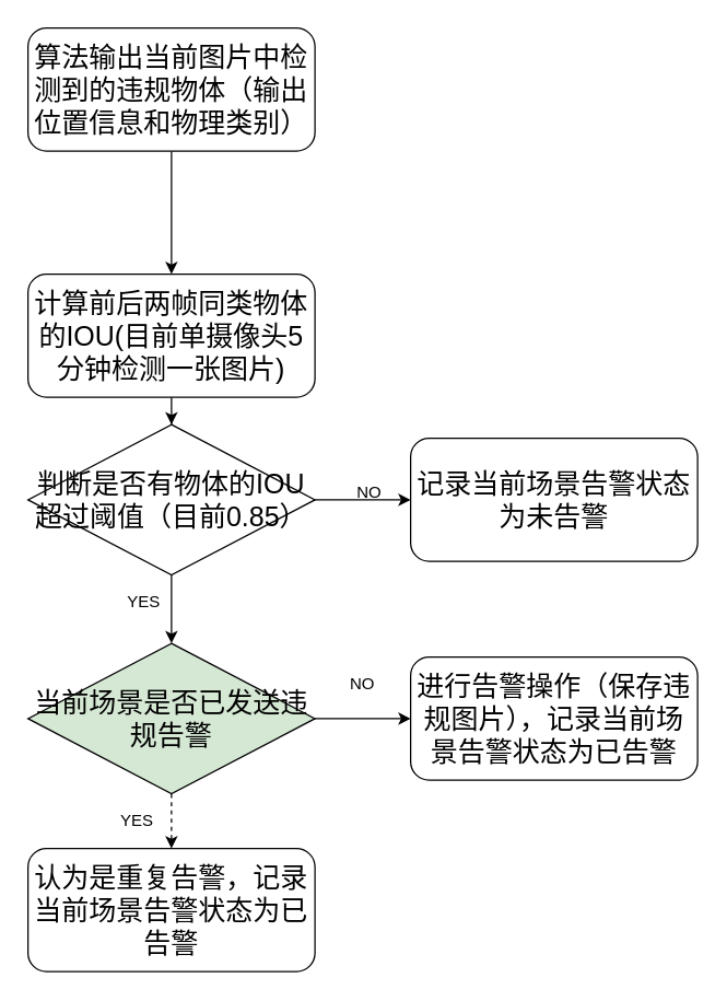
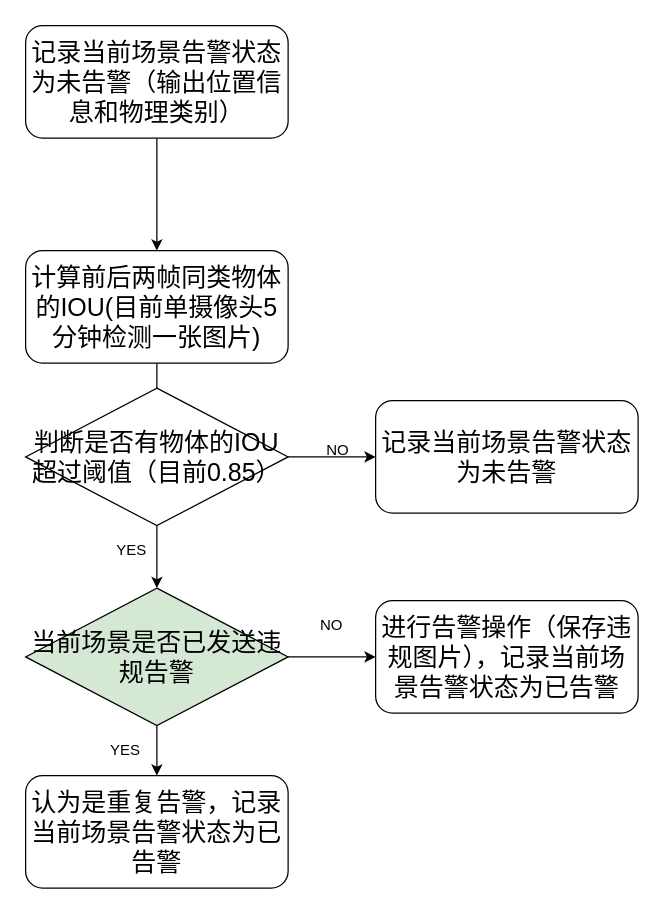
  <mxCell id="0" />
  <mxCell id="1" parent="0" />
  <mxCell id="2" value="" style="edgeStyle=orthogonalEdgeStyle;rounded=0;orthogonalLoop=1;jettySize=auto;html=1;entryX=0.5;entryY=0;entryDx=0;entryDy=0;" edge="1" parent="1" source="3" target="5"><mxGeometry relative="1" as="geometry"><mxPoint x="125" y="150" as="targetPoint" /></mxGeometry></mxCell>
- <mxCell id="3" value="&lt;font style=&quot;font-size: 20px&quot;&gt;算法输出当前图片中检测到的违规物体（输出位置信息和物理类别）&lt;/font&gt;" style="rounded=1;whiteSpace=wrap;html=1;" vertex="1" parent="1"><mxGeometry x="20" y="20" width="210" height="90" as="geometry" /></mxCell>
- <mxCell id="4" value="" style="edgeStyle=orthogonalEdgeStyle;rounded=0;orthogonalLoop=1;jettySize=auto;html=1;" edge="1" parent="1" source="5" target="8"><mxGeometry relative="1" as="geometry" /></mxCell>
+ <mxCell id="3" value="&lt;font style=&quot;font-size: 20px&quot;&gt;记录当前场景告警状态为未告警（输出位置信息和物理类别）&lt;/font&gt;" style="rounded=1;whiteSpace=wrap;html=1;" vertex="1" parent="1"><mxGeometry x="20" y="20" width="210" height="90" as="geometry" /></mxCell>
+ <mxCell id="4" value="" style="edgeStyle=orthogonalEdgeStyle;rounded=0;orthogonalLoop=1;jettySize=auto;html=1;endArrow=none;" edge="1" parent="1" source="5" target="8"><mxGeometry relative="1" as="geometry" /></mxCell>
  <mxCell id="5" value="&lt;span style=&quot;font-size: 20px&quot;&gt;计算前后两帧同类物体的IOU(目前单摄像头5分钟检测一张图片)&lt;/span&gt;" style="rounded=1;whiteSpace=wrap;html=1;" vertex="1" parent="1"><mxGeometry x="20" y="200" width="210" height="90" as="geometry" /></mxCell>
  <mxCell id="6" style="edgeStyle=orthogonalEdgeStyle;rounded=0;orthogonalLoop=1;jettySize=auto;html=1;entryX=0.5;entryY=0;entryDx=0;entryDy=0;" edge="1" parent="1" source="8" target="11"><mxGeometry relative="1" as="geometry" /></mxCell>
  <mxCell id="7" value="" style="edgeStyle=orthogonalEdgeStyle;rounded=0;orthogonalLoop=1;jettySize=auto;html=1;" edge="1" parent="1" source="8" target="13"><mxGeometry relative="1" as="geometry" /></mxCell>
  <mxCell id="8" value="&lt;font style=&quot;font-size: 20px&quot;&gt;判断是否有物体的IOU超过阈值（目前0.85）&lt;/font&gt;" style="rhombus;whiteSpace=wrap;html=1;" vertex="1" parent="1"><mxGeometry x="20" y="310" width="210" height="110" as="geometry" /></mxCell>
- <mxCell id="9" value="" style="edgeStyle=orthogonalEdgeStyle;rounded=0;orthogonalLoop=1;jettySize=auto;html=1;dashed=1;" edge="1" parent="1" source="11" target="15"><mxGeometry relative="1" as="geometry" /></mxCell>
+ <mxCell id="9" value="" style="edgeStyle=orthogonalEdgeStyle;rounded=0;orthogonalLoop=1;jettySize=auto;html=1;" edge="1" parent="1" source="11" target="15"><mxGeometry relative="1" as="geometry" /></mxCell>
  <mxCell id="10" value="" style="edgeStyle=orthogonalEdgeStyle;rounded=0;orthogonalLoop=1;jettySize=auto;html=1;" edge="1" parent="1" source="11" target="16"><mxGeometry relative="1" as="geometry" /></mxCell>
  <mxCell id="11" value="&lt;span style=&quot;font-size: 20px&quot;&gt;当前场景是否已发送违规告警&lt;/span&gt;" style="rhombus;whiteSpace=wrap;html=1;fillColor=#d5e8d4;" vertex="1" parent="1"><mxGeometry x="20" y="470" width="210" height="110" as="geometry" /></mxCell>
  <mxCell id="12" value="YES" style="text;html=1;strokeColor=none;fillColor=none;align=center;verticalAlign=middle;whiteSpace=wrap;rounded=0;" vertex="1" parent="1"><mxGeometry x="85" y="430" width="40" height="20" as="geometry" /></mxCell>
  <mxCell id="13" value="&lt;span style=&quot;font-size: 20px&quot;&gt;记录当前场景告警状态为未告警&lt;/span&gt;" style="rounded=1;whiteSpace=wrap;html=1;" vertex="1" parent="1"><mxGeometry x="300" y="320" width="210" height="90" as="geometry" /></mxCell>
  <mxCell id="14" value="NO" style="text;html=1;strokeColor=none;fillColor=none;align=center;verticalAlign=middle;whiteSpace=wrap;rounded=0;" vertex="1" parent="1"><mxGeometry x="245" y="490" width="40" height="20" as="geometry" /></mxCell>
  <mxCell id="15" value="&lt;span style=&quot;font-size: 20px&quot;&gt;认为是重复告警，&lt;/span&gt;&lt;span style=&quot;font-size: 20px&quot;&gt;记录当前场景告警状态为已告警&lt;/span&gt;" style="rounded=1;whiteSpace=wrap;html=1;" vertex="1" parent="1"><mxGeometry x="20" y="620" width="210" height="90" as="geometry" /></mxCell>
  <mxCell id="16" value="&lt;span style=&quot;font-size: 20px&quot;&gt;进行告警操作（保存违规图片），&lt;/span&gt;&lt;span style=&quot;font-size: 20px&quot;&gt;记录当前场景告警状态为已告警&lt;/span&gt;" style="rounded=1;whiteSpace=wrap;html=1;" vertex="1" parent="1"><mxGeometry x="300" y="480" width="210" height="90" as="geometry" /></mxCell>
  <mxCell id="17" value="NO" style="text;html=1;strokeColor=none;fillColor=none;align=center;verticalAlign=middle;whiteSpace=wrap;rounded=0;" vertex="1" parent="1"><mxGeometry x="250" y="350" width="40" height="20" as="geometry" /></mxCell>
  <mxCell id="18" value="YES" style="text;html=1;strokeColor=none;fillColor=none;align=center;verticalAlign=middle;whiteSpace=wrap;rounded=0;" vertex="1" parent="1"><mxGeometry x="80" y="590" width="40" height="20" as="geometry" /></mxCell>
